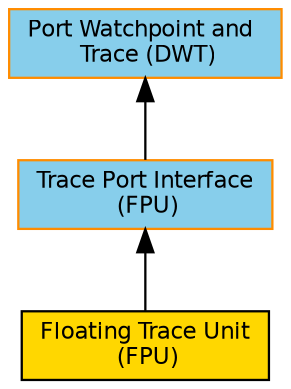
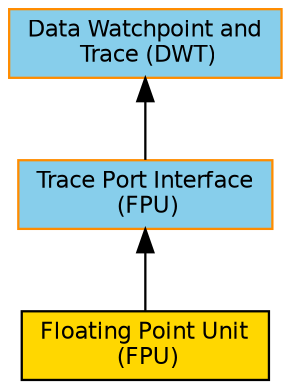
  digraph {
    rankdir=TB
    node [color=darkorange fillcolor=skyblue fontname=Helvetica fontsize=10 shape=box style=filled]
    edge [dir=back fontname=Helvetica fontsize=10 labelfontname=Helvetica labelfontsize=10 shape=plaintext style=solid]
-   n1 [height=0.2 label="Port Watchpoint and\l Trace (DWT)" width=0.4]
+   n1 [height=0.2 label="Data Watchpoint and\l Trace (DWT)" width=0.4]
    n2 [fontcolor=black height=0.2 label="Trace Port Interface\l (FPU)" width=0.4]
-   n3 [color=black fillcolor=gold height=0.2 label="Floating Trace Unit\l (FPU)" width=0.4]
+   n3 [color=black fillcolor=gold height=0.2 label="Floating Point Unit\l (FPU)" width=0.4]
    n1 -> n2
    n2 -> n3
  }
